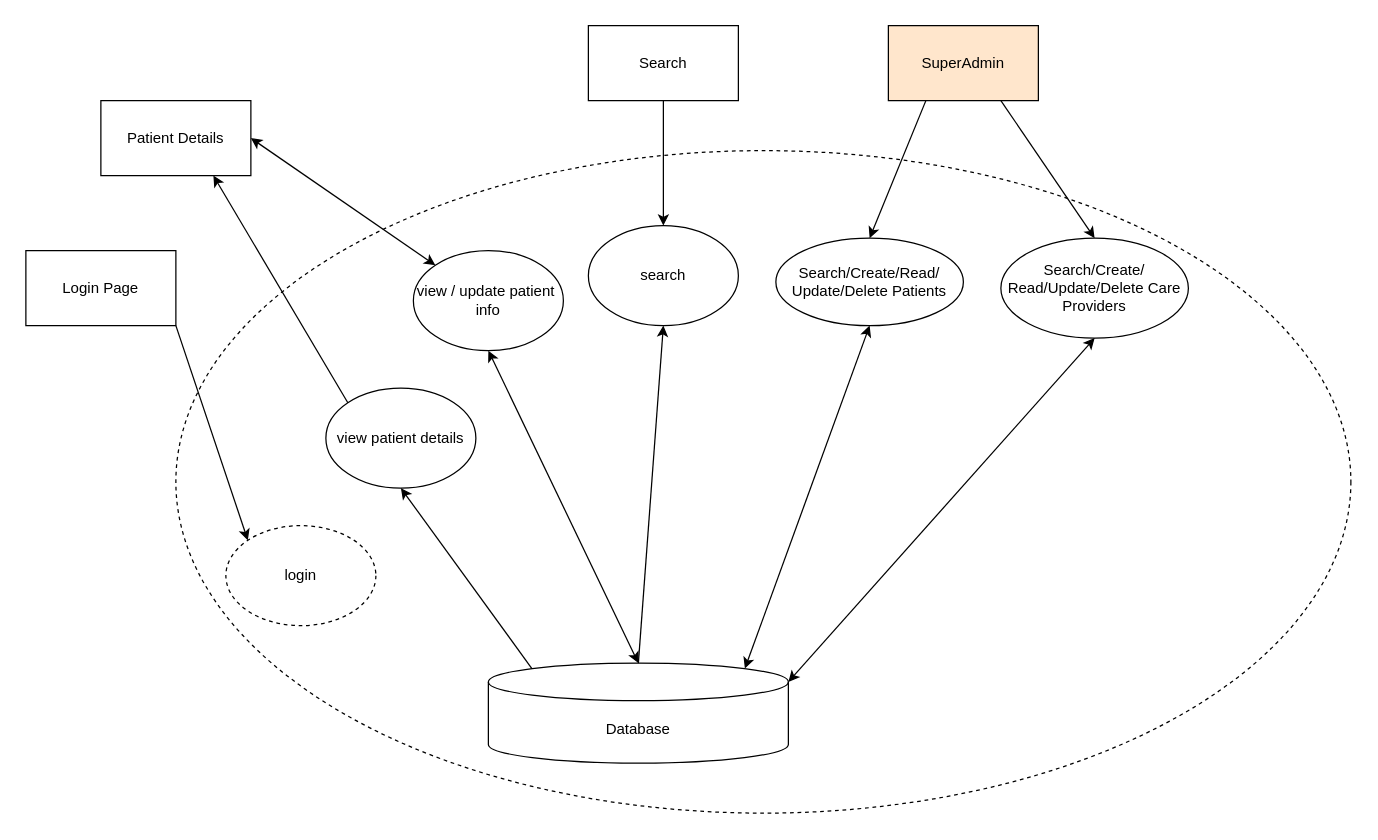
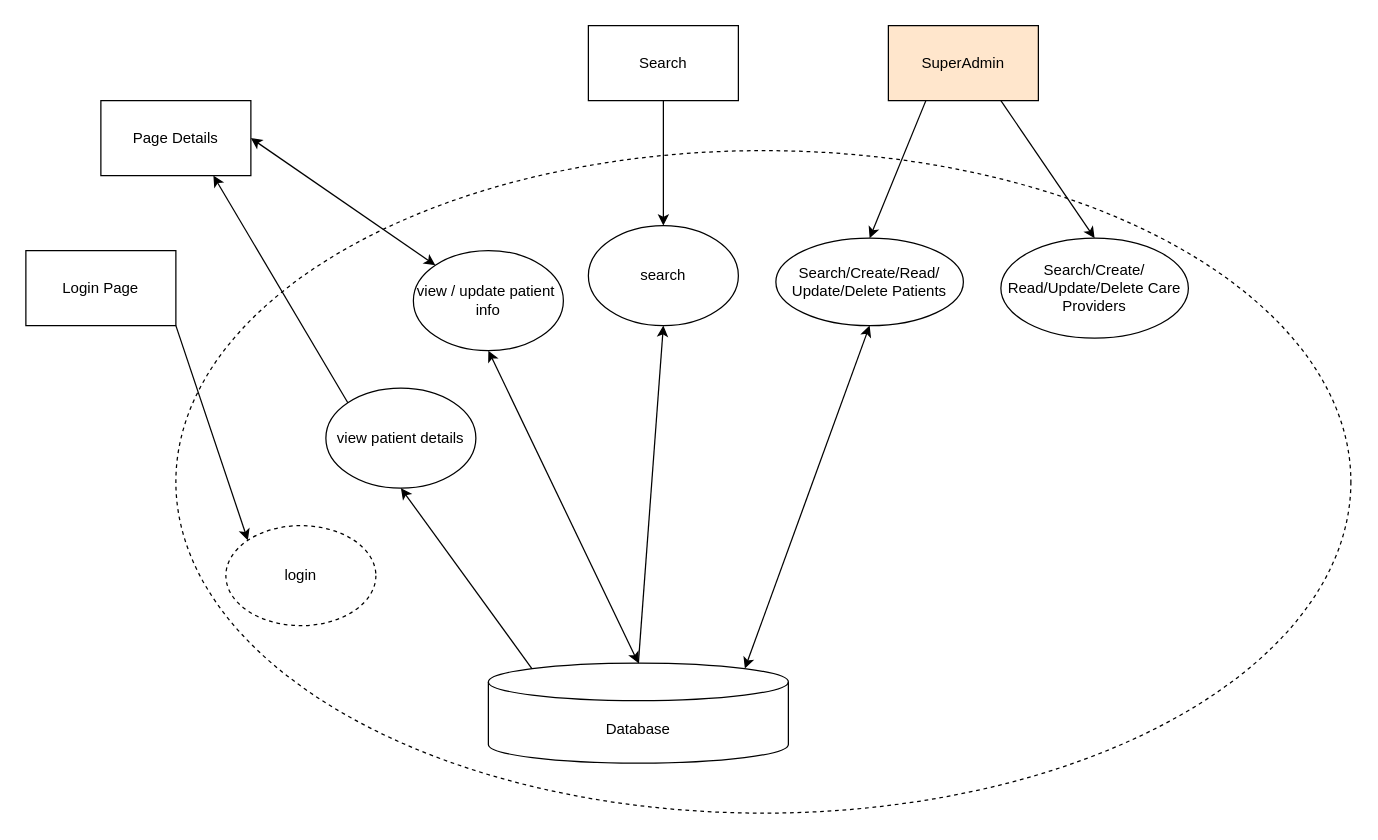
  <mxCell id="0" />
  <mxCell id="1" parent="0" />
  <mxCell id="2" value="" style="ellipse;whiteSpace=wrap;html=1;dashed=1;" vertex="1" parent="1"><mxGeometry x="140" y="120" width="940" height="530" as="geometry" /></mxCell>
  <mxCell id="3" value="Database" style="shape=cylinder3;whiteSpace=wrap;html=1;boundedLbl=1;backgroundOutline=1;size=15;" vertex="1" parent="1"><mxGeometry x="390" y="530" width="240" height="80" as="geometry" /></mxCell>
  <mxCell id="4" value="Login Page" style="rounded=0;whiteSpace=wrap;html=1;" vertex="1" parent="1"><mxGeometry x="20" y="200" width="120" height="60" as="geometry" /></mxCell>
- <mxCell id="5" value="Patient Details" style="rounded=0;whiteSpace=wrap;html=1;" vertex="1" parent="1"><mxGeometry x="80" y="80" width="120" height="60" as="geometry" /></mxCell>
+ <mxCell id="5" value="Page Details" style="rounded=0;whiteSpace=wrap;html=1;" vertex="1" parent="1"><mxGeometry x="80" y="80" width="120" height="60" as="geometry" /></mxCell>
  <mxCell id="6" value="Search" style="rounded=0;whiteSpace=wrap;html=1;" vertex="1" parent="1"><mxGeometry x="470" y="20" width="120" height="60" as="geometry" /></mxCell>
  <mxCell id="7" value="login" style="ellipse;whiteSpace=wrap;html=1;dashed=1;" vertex="1" parent="1"><mxGeometry x="180" y="420" width="120" height="80" as="geometry" /></mxCell>
  <mxCell id="8" value="view patient details" style="ellipse;whiteSpace=wrap;html=1;" vertex="1" parent="1"><mxGeometry x="260" y="310" width="120" height="80" as="geometry" /></mxCell>
  <mxCell id="9" value="search" style="ellipse;whiteSpace=wrap;html=1;" vertex="1" parent="1"><mxGeometry x="470" y="180" width="120" height="80" as="geometry" /></mxCell>
  <mxCell id="10" value="" style="endArrow=classic;html=1;exitX=1;exitY=1;exitDx=0;exitDy=0;entryX=0;entryY=0;entryDx=0;entryDy=0;" edge="1" parent="1" source="4" target="7"><mxGeometry width="50" height="50" relative="1" as="geometry"><mxPoint x="510" y="410" as="sourcePoint" /><mxPoint x="140" y="540" as="targetPoint" /></mxGeometry></mxCell>
  <mxCell id="11" value="" style="endArrow=classic;html=1;exitX=0.145;exitY=0;exitDx=0;exitDy=4.35;exitPerimeter=0;entryX=0.5;entryY=1;entryDx=0;entryDy=0;" edge="1" parent="1" source="3" target="8"><mxGeometry width="50" height="50" relative="1" as="geometry"><mxPoint x="510" y="410" as="sourcePoint" /><mxPoint x="560" y="360" as="targetPoint" /></mxGeometry></mxCell>
  <mxCell id="12" value="" style="endArrow=classic;html=1;entryX=0.75;entryY=1;entryDx=0;entryDy=0;exitX=0;exitY=0;exitDx=0;exitDy=0;" edge="1" parent="1" source="8" target="5"><mxGeometry width="50" height="50" relative="1" as="geometry"><mxPoint x="510" y="410" as="sourcePoint" /><mxPoint x="560" y="360" as="targetPoint" /></mxGeometry></mxCell>
  <mxCell id="13" value="view / update patient&amp;nbsp;&lt;br&gt;info" style="ellipse;whiteSpace=wrap;html=1;" vertex="1" parent="1"><mxGeometry x="330" y="200" width="120" height="80" as="geometry" /></mxCell>
  <mxCell id="14" value="" style="endArrow=classic;startArrow=classic;html=1;entryX=0.5;entryY=1;entryDx=0;entryDy=0;exitX=0.5;exitY=0;exitDx=0;exitDy=0;exitPerimeter=0;" edge="1" parent="1" source="3" target="13"><mxGeometry width="50" height="50" relative="1" as="geometry"><mxPoint x="510" y="400" as="sourcePoint" /><mxPoint x="560" y="350" as="targetPoint" /></mxGeometry></mxCell>
  <mxCell id="15" value="" style="endArrow=classic;startArrow=classic;html=1;entryX=1;entryY=0.5;entryDx=0;entryDy=0;exitX=0;exitY=0;exitDx=0;exitDy=0;" edge="1" parent="1" source="13" target="5"><mxGeometry width="50" height="50" relative="1" as="geometry"><mxPoint x="510" y="400" as="sourcePoint" /><mxPoint x="560" y="350" as="targetPoint" /></mxGeometry></mxCell>
  <mxCell id="16" value="" style="endArrow=classic;html=1;exitX=0.5;exitY=0;exitDx=0;exitDy=0;exitPerimeter=0;entryX=0.5;entryY=1;entryDx=0;entryDy=0;" edge="1" parent="1" source="3" target="9"><mxGeometry width="50" height="50" relative="1" as="geometry"><mxPoint x="510" y="400" as="sourcePoint" /><mxPoint x="560" y="350" as="targetPoint" /></mxGeometry></mxCell>
  <mxCell id="17" value="" style="endArrow=classic;html=1;exitX=0.5;exitY=1;exitDx=0;exitDy=0;entryX=0.5;entryY=0;entryDx=0;entryDy=0;" edge="1" parent="1" source="6" target="9"><mxGeometry width="50" height="50" relative="1" as="geometry"><mxPoint x="510" y="400" as="sourcePoint" /><mxPoint x="560" y="350" as="targetPoint" /></mxGeometry></mxCell>
  <mxCell id="18" value="SuperAdmin" style="rounded=0;whiteSpace=wrap;html=1;fillColor=#ffe6cc;" vertex="1" parent="1"><mxGeometry x="710" y="20" width="120" height="60" as="geometry" /></mxCell>
  <mxCell id="19" value="Search/Create/Read/&lt;br&gt;Update/Delete Patients" style="ellipse;whiteSpace=wrap;html=1;" vertex="1" parent="1"><mxGeometry x="620" y="190" width="150" height="70" as="geometry" /></mxCell>
  <mxCell id="20" value="Search/Create/&lt;br&gt;Read/Update/Delete Care Providers" style="ellipse;whiteSpace=wrap;html=1;" vertex="1" parent="1"><mxGeometry x="800" y="190" width="150" height="80" as="geometry" /></mxCell>
  <mxCell id="21" value="" style="endArrow=classic;html=1;exitX=0.25;exitY=1;exitDx=0;exitDy=0;entryX=0.5;entryY=0;entryDx=0;entryDy=0;" edge="1" parent="1" source="18" target="19"><mxGeometry width="50" height="50" relative="1" as="geometry"><mxPoint x="510" y="390" as="sourcePoint" /><mxPoint x="560" y="340" as="targetPoint" /></mxGeometry></mxCell>
  <mxCell id="22" value="" style="endArrow=classic;html=1;exitX=0.75;exitY=1;exitDx=0;exitDy=0;entryX=0.5;entryY=0;entryDx=0;entryDy=0;" edge="1" parent="1" source="18" target="20"><mxGeometry width="50" height="50" relative="1" as="geometry"><mxPoint x="510" y="390" as="sourcePoint" /><mxPoint x="560" y="340" as="targetPoint" /></mxGeometry></mxCell>
  <mxCell id="23" value="" style="endArrow=classic;startArrow=classic;html=1;entryX=0.5;entryY=1;entryDx=0;entryDy=0;exitX=0.855;exitY=0;exitDx=0;exitDy=4.35;exitPerimeter=0;" edge="1" parent="1" source="3" target="19"><mxGeometry width="50" height="50" relative="1" as="geometry"><mxPoint x="510" y="390" as="sourcePoint" /><mxPoint x="560" y="340" as="targetPoint" /></mxGeometry></mxCell>
- <mxCell id="24" value="" style="endArrow=classic;startArrow=classic;html=1;entryX=0.5;entryY=1;entryDx=0;entryDy=0;exitX=1;exitY=0;exitDx=0;exitDy=15;exitPerimeter=0;" edge="1" parent="1" source="3" target="20"><mxGeometry width="50" height="50" relative="1" as="geometry"><mxPoint x="510" y="390" as="sourcePoint" /><mxPoint x="560" y="340" as="targetPoint" /></mxGeometry></mxCell>
